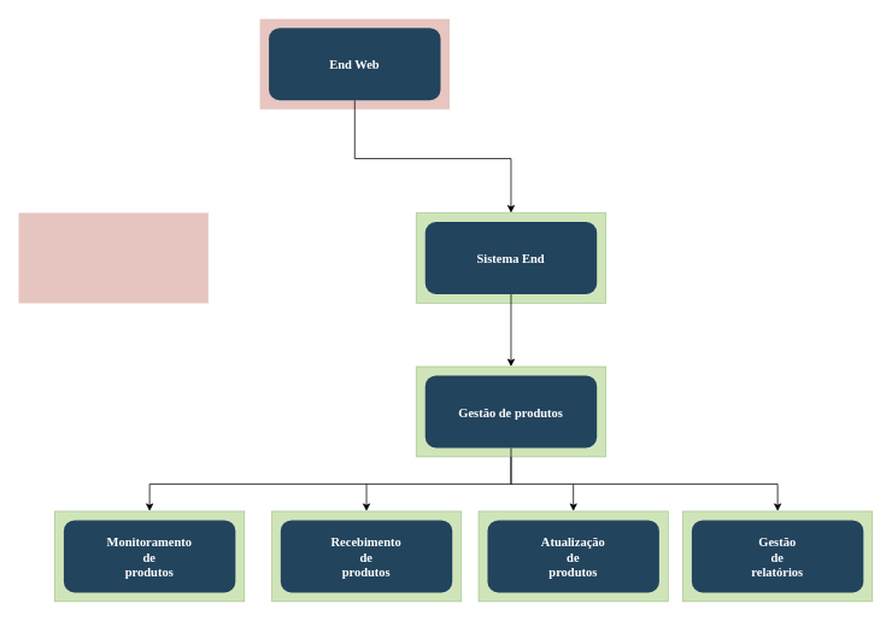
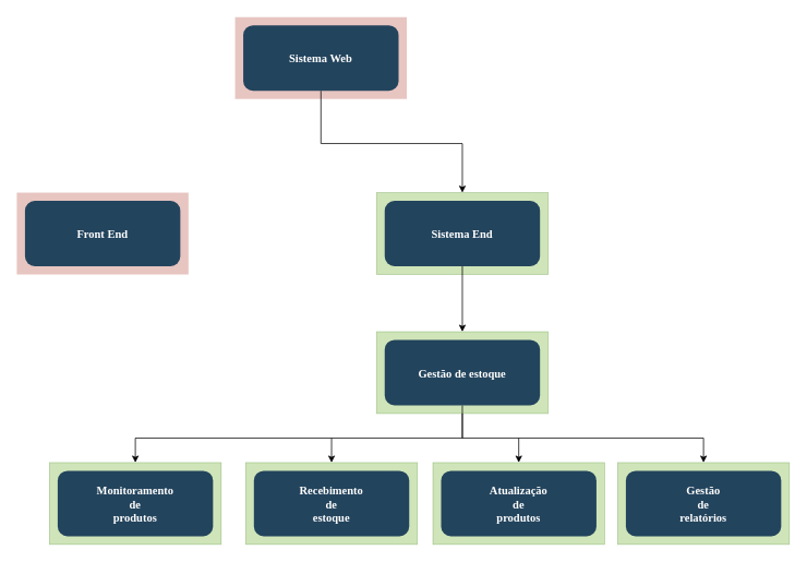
  <mxCell id="0" />
  <mxCell id="1" parent="0" />
  <mxCell id="2" value="" style="fillColor=#AE4132;strokeColor=none;opacity=30;" parent="1" vertex="1"><mxGeometry x="20" y="235" width="210" height="100.0" as="geometry" /></mxCell>
  <mxCell id="3" value="" style="fillColor=#AE4132;strokeColor=none;opacity=30;" parent="1" vertex="1"><mxGeometry x="287" y="20.5" width="210" height="100.0" as="geometry" /></mxCell>
  <mxCell id="4" style="edgeStyle=orthogonalEdgeStyle;rounded=0;orthogonalLoop=1;jettySize=auto;html=1;entryX=0.5;entryY=0;entryDx=0;entryDy=0;" parent="1" source="5" target="7" edge="1"><mxGeometry relative="1" as="geometry"><Array as="points"><mxPoint x="392" y="175" /><mxPoint x="565" y="175" /></Array></mxGeometry></mxCell>
- <mxCell id="5" value="End Web" style="rounded=1;fillColor=#23445D;gradientColor=none;strokeColor=none;fontColor=#FFFFFF;fontStyle=1;fontFamily=Tahoma;fontSize=14" parent="1" vertex="1"><mxGeometry x="297" y="30.5" width="190" height="80" as="geometry" /></mxCell>
+ <mxCell id="5" value="Sistema Web" style="rounded=1;fillColor=#23445D;gradientColor=none;strokeColor=none;fontColor=#FFFFFF;fontStyle=1;fontFamily=Tahoma;fontSize=14" parent="1" vertex="1"><mxGeometry x="297" y="30.5" width="190" height="80" as="geometry" /></mxCell>
+ <mxCell id="6" value="Front End" style="rounded=1;fillColor=#23445D;gradientColor=none;strokeColor=none;fontColor=#FFFFFF;fontStyle=1;fontFamily=Tahoma;fontSize=14" parent="1" vertex="1"><mxGeometry x="30" y="245" width="190" height="80" as="geometry" /></mxCell>
  <mxCell id="7" value="" style="fillColor=#60a917;strokeColor=#2D7600;opacity=30;fontColor=#ffffff;" parent="1" vertex="1"><mxGeometry x="460" y="235" width="210" height="100.0" as="geometry" /></mxCell>
  <mxCell id="8" style="edgeStyle=orthogonalEdgeStyle;rounded=0;orthogonalLoop=1;jettySize=auto;html=1;entryX=0.5;entryY=0;entryDx=0;entryDy=0;" edge="1" parent="1" source="9" target="11"><mxGeometry relative="1" as="geometry" /></mxCell>
  <mxCell id="9" value="Sistema End" style="rounded=1;fillColor=#23445D;gradientColor=none;strokeColor=none;fontColor=#FFFFFF;fontStyle=1;fontFamily=Tahoma;fontSize=14" parent="1" vertex="1"><mxGeometry x="470" y="245" width="190" height="80" as="geometry" /></mxCell>
  <mxCell id="10" style="edgeStyle=orthogonalEdgeStyle;rounded=0;orthogonalLoop=1;jettySize=auto;html=1;exitX=0.5;exitY=1;exitDx=0;exitDy=0;entryX=0.5;entryY=0;entryDx=0;entryDy=0;" edge="1" parent="1" source="11" target="14"><mxGeometry relative="1" as="geometry"><Array as="points"><mxPoint x="565" y="535" /><mxPoint x="165" y="535" /></Array></mxGeometry></mxCell>
  <mxCell id="11" value="" style="fillColor=#60a917;strokeColor=#2D7600;opacity=30;fontColor=#ffffff;" vertex="1" parent="1"><mxGeometry x="460" y="405" width="210" height="100.0" as="geometry" /></mxCell>
  <mxCell id="12" style="edgeStyle=orthogonalEdgeStyle;rounded=0;orthogonalLoop=1;jettySize=auto;html=1;entryX=0.5;entryY=0;entryDx=0;entryDy=0;" edge="1" parent="1" source="13" target="18"><mxGeometry relative="1" as="geometry"><Array as="points"><mxPoint x="565" y="535" /><mxPoint x="860" y="535" /></Array></mxGeometry></mxCell>
- <mxCell id="13" value="Gestão de produtos" style="rounded=1;fillColor=#23445D;gradientColor=none;strokeColor=none;fontColor=#FFFFFF;fontStyle=1;fontFamily=Tahoma;fontSize=14" vertex="1" parent="1"><mxGeometry x="470" y="415" width="190" height="80" as="geometry" /></mxCell>
+ <mxCell id="13" value="Gestão de estoque" style="rounded=1;fillColor=#23445D;gradientColor=none;strokeColor=none;fontColor=#FFFFFF;fontStyle=1;fontFamily=Tahoma;fontSize=14" vertex="1" parent="1"><mxGeometry x="470" y="415" width="190" height="80" as="geometry" /></mxCell>
  <mxCell id="14" value="" style="fillColor=#60a917;strokeColor=#2D7600;opacity=30;fontColor=#ffffff;" vertex="1" parent="1"><mxGeometry x="60" y="565" width="210" height="100.0" as="geometry" /></mxCell>
  <mxCell id="15" value="Monitoramento&#10;de &#10;produtos" style="rounded=1;fillColor=#23445D;gradientColor=none;strokeColor=none;fontColor=#FFFFFF;fontStyle=1;fontFamily=Tahoma;fontSize=14" vertex="1" parent="1"><mxGeometry x="70" y="575" width="190" height="80" as="geometry" /></mxCell>
  <mxCell id="16" value="" style="fillColor=#60a917;strokeColor=#2D7600;opacity=30;fontColor=#ffffff;" vertex="1" parent="1"><mxGeometry x="300" y="565" width="210" height="100.0" as="geometry" /></mxCell>
- <mxCell id="17" value="Recebimento &#10;de &#10;produtos" style="rounded=1;fillColor=#23445D;gradientColor=none;strokeColor=none;fontColor=#FFFFFF;fontStyle=1;fontFamily=Tahoma;fontSize=14" vertex="1" parent="1"><mxGeometry x="310" y="575" width="190" height="80" as="geometry" /></mxCell>
+ <mxCell id="17" value="Recebimento &#10;de &#10;estoque" style="rounded=1;fillColor=#23445D;gradientColor=none;strokeColor=none;fontColor=#FFFFFF;fontStyle=1;fontFamily=Tahoma;fontSize=14" vertex="1" parent="1"><mxGeometry x="310" y="575" width="190" height="80" as="geometry" /></mxCell>
  <mxCell id="18" value="" style="fillColor=#60a917;strokeColor=#2D7600;opacity=30;fontColor=#ffffff;" vertex="1" parent="1"><mxGeometry x="755" y="565" width="210" height="100.0" as="geometry" /></mxCell>
  <mxCell id="19" value="Gestão &#10;de &#10;relatórios" style="rounded=1;fillColor=#23445D;gradientColor=none;strokeColor=none;fontColor=#FFFFFF;fontStyle=1;fontFamily=Tahoma;fontSize=14" vertex="1" parent="1"><mxGeometry x="765" y="575" width="190" height="80" as="geometry" /></mxCell>
  <mxCell id="20" value="" style="fillColor=#60a917;strokeColor=#2D7600;opacity=30;fontColor=#ffffff;" vertex="1" parent="1"><mxGeometry x="529" y="565" width="210" height="100.0" as="geometry" /></mxCell>
  <mxCell id="21" value="Atualização&#10;de &#10;produtos" style="rounded=1;fillColor=#23445D;gradientColor=none;strokeColor=none;fontColor=#FFFFFF;fontStyle=1;fontFamily=Tahoma;fontSize=14" vertex="1" parent="1"><mxGeometry x="539" y="575" width="190" height="80" as="geometry" /></mxCell>
  <mxCell id="22" value="" style="endArrow=classic;html=1;rounded=0;entryX=0.5;entryY=0;entryDx=0;entryDy=0;" edge="1" parent="1" target="16"><mxGeometry width="50" height="50" relative="1" as="geometry"><mxPoint x="405" y="535" as="sourcePoint" /><mxPoint x="560" y="555" as="targetPoint" /></mxGeometry></mxCell>
  <mxCell id="23" value="" style="endArrow=classic;html=1;rounded=0;entryX=0.5;entryY=0;entryDx=0;entryDy=0;" edge="1" parent="1" target="20"><mxGeometry width="50" height="50" relative="1" as="geometry"><mxPoint x="634" y="535" as="sourcePoint" /><mxPoint x="560" y="555" as="targetPoint" /></mxGeometry></mxCell>
